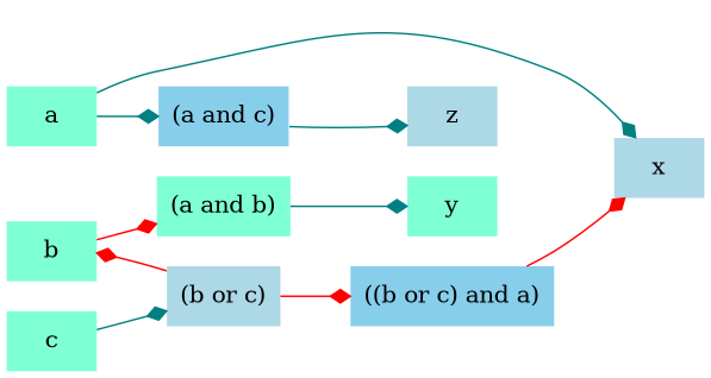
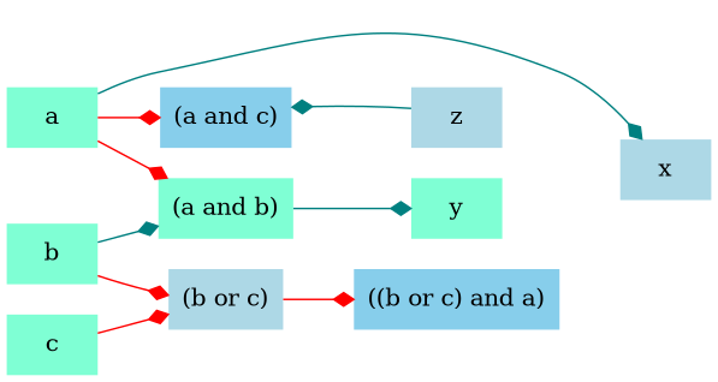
  digraph {
    rankdir=LR
    node [color=gray40 fillcolor=aquamarine shape=plaintext style=filled]
    edge [arrowhead=diamond color=red]
    n1 [color=darkorange fillcolor=skyblue label="((b or c) and a)"]
    n2 [color=blue fillcolor=lightblue label=x]
    n3 [label="(a and b)"]
    n4 [label=y]
    n5 [color=darkorange fillcolor=skyblue label="(a and c)"]
    n6 [fillcolor=lightblue label=z]
    n7 [fillcolor=lightblue label="(b or c)"]
    n8 [color=blue label=b]
    n9 [color=darkorange label=a]
    n10 [label=c]
-   n1 -> n2
    n3 -> n4 [color=teal]
-   n5 -> n6 [color=teal]
+   n6 -> n5 [color=teal]
    n7 -> n1
-   n8 -> n3
-   n7 -> n8
+   n8 -> n3 [color=teal]
+   n8 -> n7
    n9 -> n2 [color=teal]
-   n9 -> n5 [color=teal]
-   n10 -> n7 [color=teal]
+   n9 -> n3
+   n9 -> n5
+   n10 -> n7
  }
